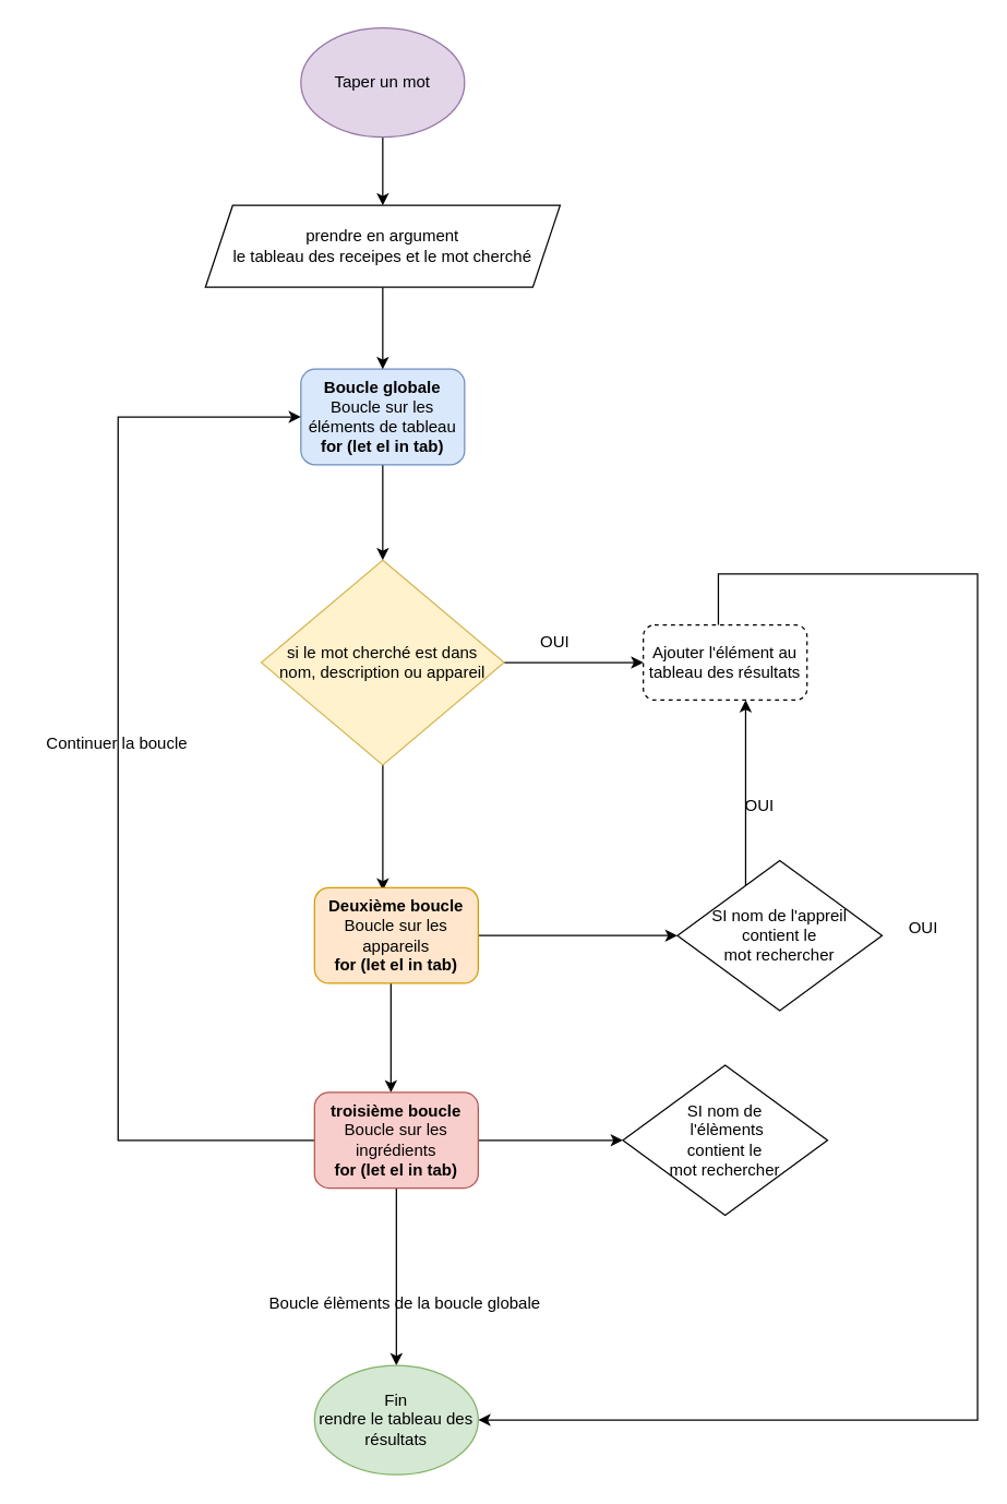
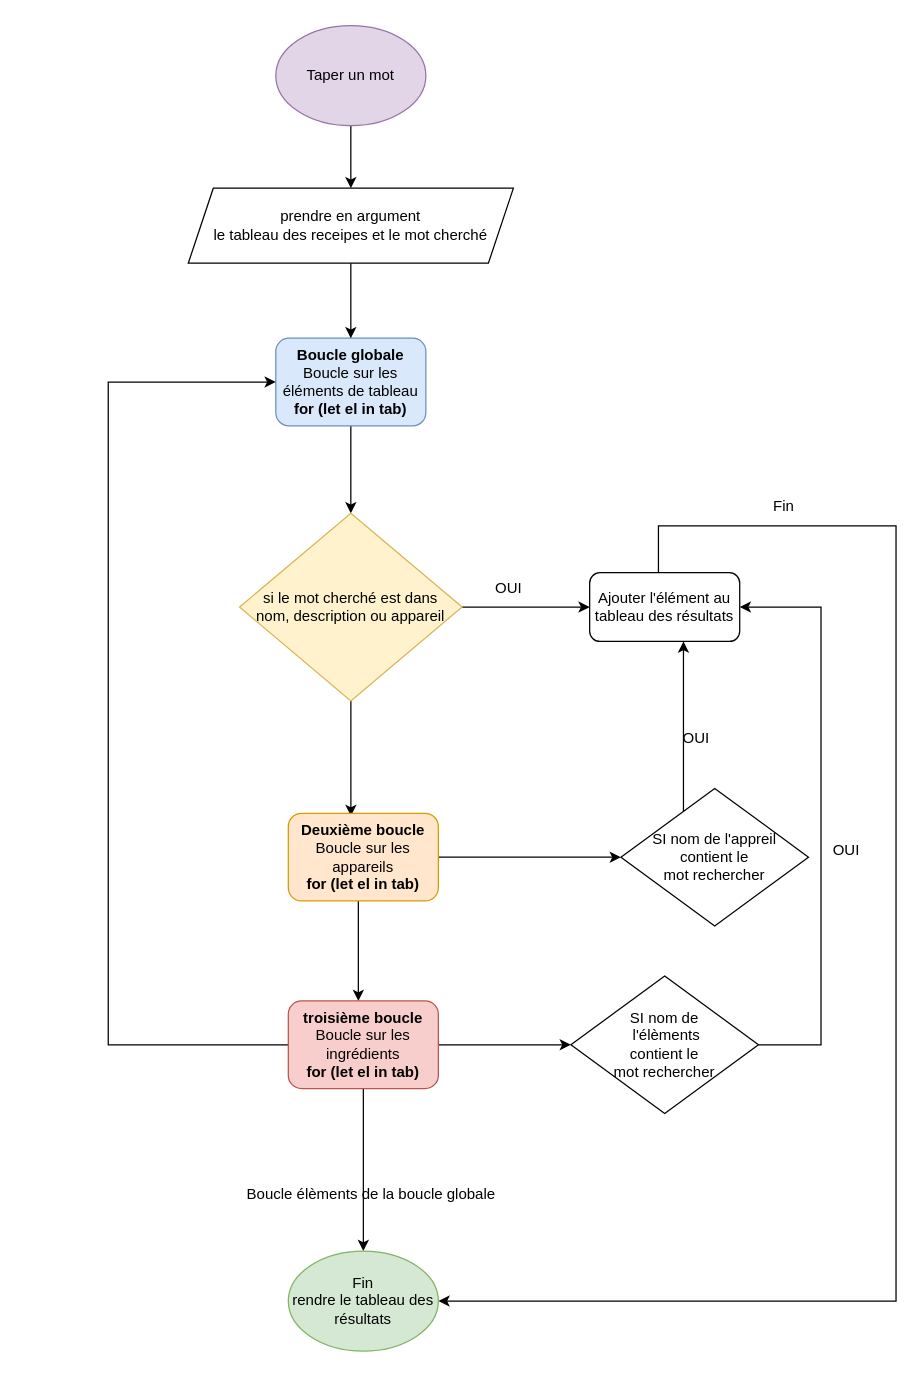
  <mxCell id="0" />
  <mxCell id="1" parent="0" />
  <mxCell id="2" style="edgeStyle=orthogonalEdgeStyle;rounded=0;orthogonalLoop=1;jettySize=auto;html=1;entryX=0.5;entryY=0;entryDx=0;entryDy=0;" edge="1" parent="1" source="3" target="7"><mxGeometry relative="1" as="geometry" /></mxCell>
  <mxCell id="3" value="Taper un mot" style="ellipse;whiteSpace=wrap;html=1;fillColor=#e1d5e7;strokeColor=#9673a6;" vertex="1" parent="1"><mxGeometry x="220" y="20" width="120" height="80" as="geometry" /></mxCell>
  <mxCell id="4" style="edgeStyle=orthogonalEdgeStyle;rounded=0;orthogonalLoop=1;jettySize=auto;html=1;entryX=0.5;entryY=0;entryDx=0;entryDy=0;" edge="1" parent="1" source="5" target="10"><mxGeometry relative="1" as="geometry" /></mxCell>
  <mxCell id="5" value="&lt;b&gt;Boucle globale&lt;br&gt;&lt;/b&gt;Boucle sur les éléments de tableau&lt;br&gt;&lt;b&gt;for (let el in tab)&lt;/b&gt;" style="rounded=1;whiteSpace=wrap;html=1;fillColor=#dae8fc;strokeColor=#6c8ebf;" vertex="1" parent="1"><mxGeometry x="220" y="270" width="120" height="70" as="geometry" /></mxCell>
  <mxCell id="6" style="edgeStyle=orthogonalEdgeStyle;rounded=0;orthogonalLoop=1;jettySize=auto;html=1;entryX=0.5;entryY=0;entryDx=0;entryDy=0;" edge="1" parent="1" source="7" target="5"><mxGeometry relative="1" as="geometry" /></mxCell>
  <mxCell id="7" value="prendre en argument&lt;br&gt;le tableau des receipes et le mot cherché" style="shape=parallelogram;perimeter=parallelogramPerimeter;whiteSpace=wrap;html=1;fixedSize=1;" vertex="1" parent="1"><mxGeometry x="150" y="150" width="260" height="60" as="geometry" /></mxCell>
  <mxCell id="8" style="edgeStyle=orthogonalEdgeStyle;rounded=0;orthogonalLoop=1;jettySize=auto;html=1;entryX=0;entryY=0.5;entryDx=0;entryDy=0;" edge="1" parent="1" source="10" target="12"><mxGeometry relative="1" as="geometry" /></mxCell>
  <mxCell id="9" style="edgeStyle=orthogonalEdgeStyle;rounded=0;orthogonalLoop=1;jettySize=auto;html=1;entryX=0.417;entryY=0.029;entryDx=0;entryDy=0;entryPerimeter=0;" edge="1" parent="1" source="10" target="16"><mxGeometry relative="1" as="geometry" /></mxCell>
  <mxCell id="10" value="si le mot cherché est dans&lt;br&gt;nom, description ou appareil" style="rhombus;whiteSpace=wrap;html=1;fillColor=#fff2cc;strokeColor=#d6b656;" vertex="1" parent="1"><mxGeometry x="191" y="410" width="178" height="150" as="geometry" /></mxCell>
  <mxCell id="11" style="edgeStyle=orthogonalEdgeStyle;rounded=0;orthogonalLoop=1;jettySize=auto;html=1;entryX=1;entryY=0.5;entryDx=0;entryDy=0;fontSize=12;" edge="1" parent="1" source="12" target="28"><mxGeometry relative="1" as="geometry"><Array as="points"><mxPoint x="526" y="420" /><mxPoint x="716" y="420" /><mxPoint x="716" y="1040" /></Array></mxGeometry></mxCell>
- <mxCell id="12" value="Ajouter l'élément au tableau des résultats" style="rounded=1;whiteSpace=wrap;html=1;dashed=1;" vertex="1" parent="1"><mxGeometry x="471" y="457.5" width="120" height="55" as="geometry" /></mxCell>
+ <mxCell id="12" value="Ajouter l'élément au tableau des résultats" style="rounded=1;whiteSpace=wrap;html=1;" vertex="1" parent="1"><mxGeometry x="471" y="457.5" width="120" height="55" as="geometry" /></mxCell>
  <mxCell id="13" value="OUI" style="text;html=1;align=center;verticalAlign=middle;resizable=0;points=[];autosize=1;strokeColor=none;fillColor=none;" vertex="1" parent="1"><mxGeometry x="386" y="455" width="40" height="30" as="geometry" /></mxCell>
  <mxCell id="14" style="edgeStyle=orthogonalEdgeStyle;rounded=0;orthogonalLoop=1;jettySize=auto;html=1;entryX=0;entryY=0.5;entryDx=0;entryDy=0;fontSize=12;" edge="1" parent="1" source="16" target="18"><mxGeometry relative="1" as="geometry" /></mxCell>
  <mxCell id="15" style="edgeStyle=orthogonalEdgeStyle;rounded=0;orthogonalLoop=1;jettySize=auto;html=1;fontSize=12;" edge="1" parent="1" source="16" target="23"><mxGeometry relative="1" as="geometry"><Array as="points"><mxPoint x="286" y="770" /><mxPoint x="286" y="770" /></Array></mxGeometry></mxCell>
  <mxCell id="16" value="&lt;b&gt;Deuxième boucle&lt;br&gt;&lt;/b&gt;Boucle sur les appareils&lt;br&gt;&lt;b&gt;for (let el in tab)&lt;/b&gt;" style="rounded=1;whiteSpace=wrap;html=1;fillColor=#ffe6cc;strokeColor=#d79b00;" vertex="1" parent="1"><mxGeometry x="230" y="650" width="120" height="70" as="geometry" /></mxCell>
  <mxCell id="17" style="edgeStyle=orthogonalEdgeStyle;rounded=0;orthogonalLoop=1;jettySize=auto;html=1;entryX=0.625;entryY=1;entryDx=0;entryDy=0;entryPerimeter=0;fontSize=12;" edge="1" parent="1" source="18" target="12"><mxGeometry relative="1" as="geometry"><Array as="points"><mxPoint x="546" y="620" /><mxPoint x="546" y="620" /></Array></mxGeometry></mxCell>
  <mxCell id="18" value="&lt;font style=&quot;font-size: 12px;&quot;&gt;SI nom de l'appreil &lt;br&gt;contient le &lt;br&gt;mot rechercher&lt;/font&gt;" style="rhombus;whiteSpace=wrap;html=1;" vertex="1" parent="1"><mxGeometry x="496" y="630" width="150" height="110" as="geometry" /></mxCell>
  <mxCell id="19" value="OUI" style="text;html=1;align=center;verticalAlign=middle;resizable=0;points=[];autosize=1;strokeColor=none;fillColor=none;fontSize=12;" vertex="1" parent="1"><mxGeometry x="536" y="575" width="40" height="30" as="geometry" /></mxCell>
  <mxCell id="20" style="edgeStyle=orthogonalEdgeStyle;rounded=0;orthogonalLoop=1;jettySize=auto;html=1;fontSize=12;" edge="1" parent="1" source="23" target="25"><mxGeometry relative="1" as="geometry" /></mxCell>
  <mxCell id="21" style="edgeStyle=orthogonalEdgeStyle;rounded=0;orthogonalLoop=1;jettySize=auto;html=1;fontSize=12;entryX=0;entryY=0.5;entryDx=0;entryDy=0;" edge="1" parent="1" source="23" target="5"><mxGeometry relative="1" as="geometry"><mxPoint x="66" y="300" as="targetPoint" /><Array as="points"><mxPoint x="86" y="835" /><mxPoint x="86" y="305" /></Array></mxGeometry></mxCell>
  <mxCell id="22" style="edgeStyle=orthogonalEdgeStyle;rounded=0;orthogonalLoop=1;jettySize=auto;html=1;fontSize=12;" edge="1" parent="1" source="23" target="28"><mxGeometry relative="1" as="geometry"><Array as="points"><mxPoint x="290" y="950" /><mxPoint x="290" y="950" /></Array></mxGeometry></mxCell>
  <mxCell id="23" value="&lt;b&gt;troisième boucle&lt;br&gt;&lt;/b&gt;Boucle sur les ingrédients&lt;br&gt;&lt;b&gt;for (let el in tab)&lt;/b&gt;" style="rounded=1;whiteSpace=wrap;html=1;fillColor=#f8cecc;strokeColor=#b85450;" vertex="1" parent="1"><mxGeometry x="230" y="800" width="120" height="70" as="geometry" /></mxCell>
+ <mxCell id="24" style="edgeStyle=orthogonalEdgeStyle;rounded=0;orthogonalLoop=1;jettySize=auto;html=1;entryX=1;entryY=0.5;entryDx=0;entryDy=0;fontSize=12;" edge="1" parent="1" source="25" target="12"><mxGeometry relative="1" as="geometry"><Array as="points"><mxPoint x="656" y="835" /><mxPoint x="656" y="485" /></Array></mxGeometry></mxCell>
  <mxCell id="25" value="&lt;font style=&quot;font-size: 12px;&quot;&gt;SI nom de&lt;br&gt;&amp;nbsp;l'élèments&lt;br&gt;contient le &lt;br&gt;mot rechercher&lt;/font&gt;" style="rhombus;whiteSpace=wrap;html=1;" vertex="1" parent="1"><mxGeometry x="456" y="780" width="150" height="110" as="geometry" /></mxCell>
  <mxCell id="26" value="OUI" style="text;html=1;align=center;verticalAlign=middle;resizable=0;points=[];autosize=1;strokeColor=none;fillColor=none;fontSize=12;" vertex="1" parent="1"><mxGeometry x="656" y="665" width="40" height="30" as="geometry" /></mxCell>
- <mxCell id="27" value="Continuer la boucle" style="text;html=1;align=center;verticalAlign=middle;resizable=0;points=[];autosize=1;strokeColor=none;fillColor=none;fontSize=12;" vertex="1" parent="1"><mxGeometry x="20" y="530" width="130" height="30" as="geometry" /></mxCell>
  <mxCell id="28" value="Fin&lt;br&gt;rendre le tableau des résultats" style="ellipse;whiteSpace=wrap;html=1;fontSize=12;fillColor=#d5e8d4;strokeColor=#82b366;" vertex="1" parent="1"><mxGeometry x="230" y="1000" width="120" height="80" as="geometry" /></mxCell>
  <mxCell id="29" value="Boucle élèments de la boucle globale" style="text;html=1;align=center;verticalAlign=middle;resizable=0;points=[];autosize=1;strokeColor=none;fillColor=none;fontSize=12;" vertex="1" parent="1"><mxGeometry x="186" y="940" width="220" height="30" as="geometry" /></mxCell>
+ <mxCell id="30" value="Fin" style="text;html=1;align=center;verticalAlign=middle;resizable=0;points=[];autosize=1;strokeColor=none;fillColor=none;fontSize=12;" vertex="1" parent="1"><mxGeometry x="606" y="390" width="40" height="30" as="geometry" /></mxCell>
